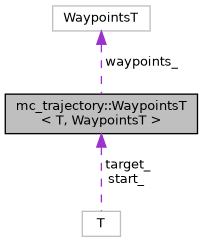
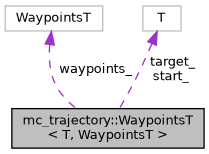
  digraph {
    node [color=grey75 fillcolor=white fontname=Helvetica fontsize=10 shape=record style=filled]
    edge [color=darkorchid3 dir=back fontname=Helvetica fontsize=10 labelfontname=Helvetica labelfontsize=10 style=dashed]
    n1 [color=black fillcolor=grey75 fontcolor=black height=0.2 label="mc_trajectory::WaypointsT\l\< T, WaypointsT \>" width=0.4]
    n2 [height=0.2 label=WaypointsT width=0.4]
    n3 [height=0.2 label=T width=0.4]
    n2 -> n1 [label=" waypoints_"]
-   n1 -> n3 [label=" target_\nstart_"]
+   n3 -> n1 [label=" target_\nstart_"]
  }
